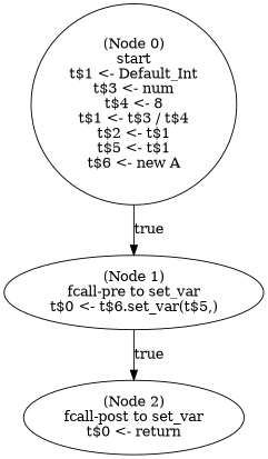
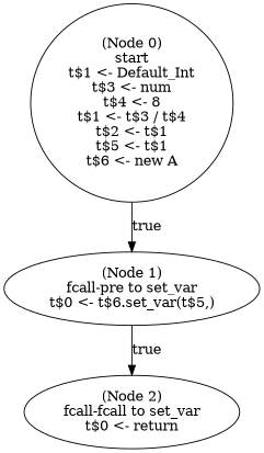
  digraph {
    n1 [label="(Node 0)\nstart\nt$1 <- Default_Int\nt$3 <- num\nt$4 <- 8\nt$1 <- t$3 / t$4\nt$2 <- t$1\nt$5 <- t$1\nt$6 <- new A\n"]
    n2 [label="(Node 1)\nfcall-pre to set_var\nt$0 <- t$6.set_var(t$5,)\n"]
-   n3 [label="(Node 2)\nfcall-post to set_var\nt$0 <- return\n"]
+   n3 [label="(Node 2)\nfcall-fcall to set_var\nt$0 <- return\n"]
    n1 -> n2 [label=true]
    n2 -> n3 [label=true]
  }
